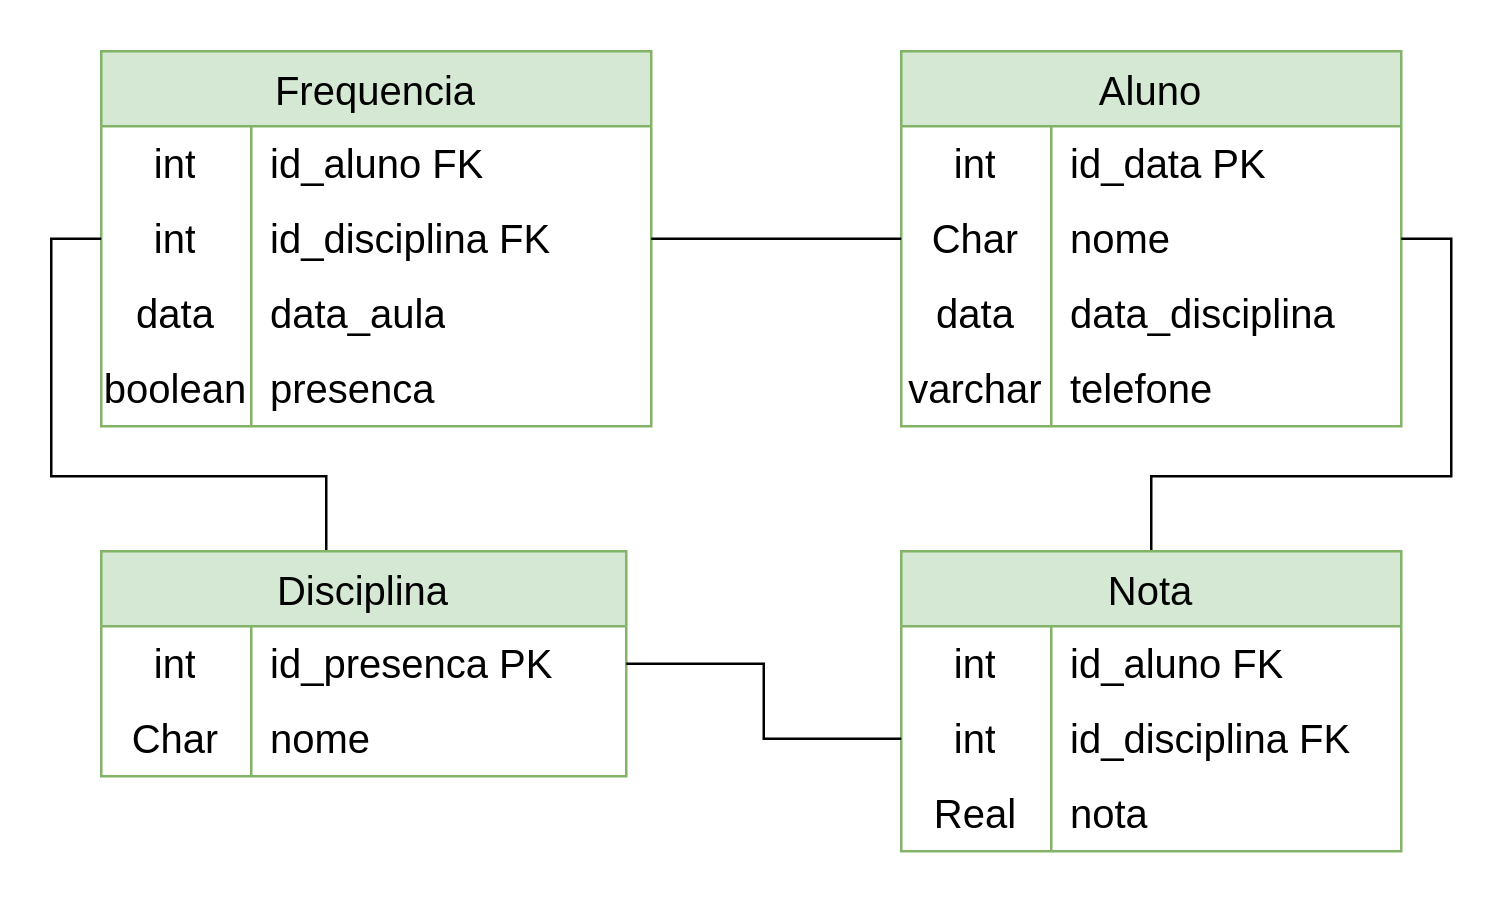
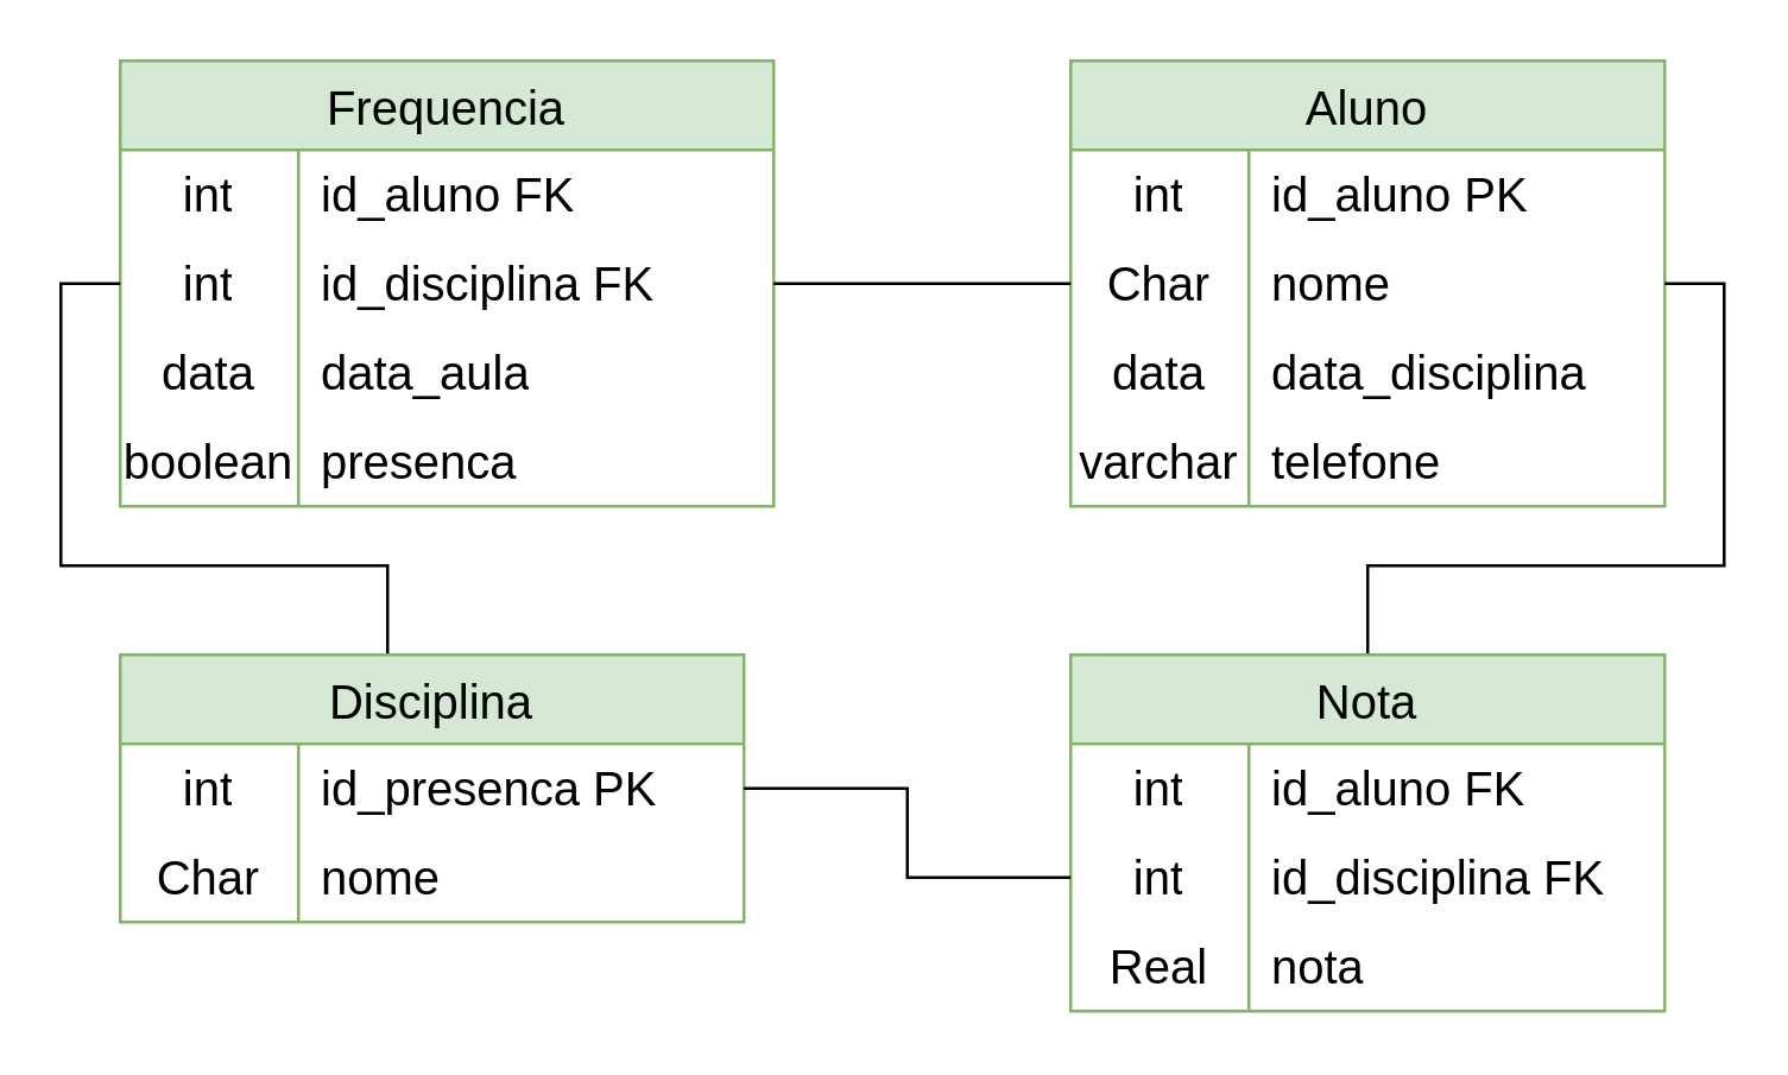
  <mxCell id="0" />
  <mxCell id="1" parent="0" />
  <mxCell id="2" value="Frequencia" style="shape=table;startSize=30;container=1;collapsible=0;childLayout=tableLayout;fixedRows=1;rowLines=0;fontStyle=0;strokeColor=#82b366;fontSize=16;swimlaneFillColor=default;fillColor=#d5e8d4;" vertex="1" parent="1"><mxGeometry x="40" y="20" width="220" height="150" as="geometry" /></mxCell>
  <mxCell id="3" value="" style="shape=tableRow;horizontal=0;startSize=0;swimlaneHead=0;swimlaneBody=0;top=0;left=0;bottom=0;right=0;collapsible=0;dropTarget=0;fillColor=none;points=[[0,0.5],[1,0.5]];portConstraint=eastwest;strokeColor=inherit;fontSize=16;" vertex="1" parent="2"><mxGeometry y="30" width="220" height="30" as="geometry" /></mxCell>
  <mxCell id="4" value="int" style="shape=partialRectangle;html=1;whiteSpace=wrap;connectable=0;fillColor=none;top=0;left=0;bottom=0;right=0;overflow=hidden;pointerEvents=1;strokeColor=inherit;fontSize=16;" vertex="1" parent="3"><mxGeometry width="60" height="30" as="geometry"><mxRectangle width="60" height="30" as="alternateBounds" /></mxGeometry></mxCell>
  <mxCell id="5" value="id_aluno FK" style="shape=partialRectangle;html=1;whiteSpace=wrap;connectable=0;fillColor=none;top=0;left=0;bottom=0;right=0;align=left;spacingLeft=6;overflow=hidden;strokeColor=inherit;fontSize=16;" vertex="1" parent="3"><mxGeometry x="60" width="160" height="30" as="geometry"><mxRectangle width="160" height="30" as="alternateBounds" /></mxGeometry></mxCell>
  <mxCell id="6" value="" style="shape=tableRow;horizontal=0;startSize=0;swimlaneHead=0;swimlaneBody=0;top=0;left=0;bottom=0;right=0;collapsible=0;dropTarget=0;fillColor=none;points=[[0,0.5],[1,0.5]];portConstraint=eastwest;strokeColor=inherit;fontSize=16;" vertex="1" parent="2"><mxGeometry y="60" width="220" height="30" as="geometry" /></mxCell>
  <mxCell id="7" value="int" style="shape=partialRectangle;html=1;whiteSpace=wrap;connectable=0;fillColor=none;top=0;left=0;bottom=0;right=0;overflow=hidden;strokeColor=inherit;fontSize=16;" vertex="1" parent="6"><mxGeometry width="60" height="30" as="geometry"><mxRectangle width="60" height="30" as="alternateBounds" /></mxGeometry></mxCell>
  <mxCell id="8" value="id_disciplina FK" style="shape=partialRectangle;html=1;whiteSpace=wrap;connectable=0;fillColor=none;top=0;left=0;bottom=0;right=0;align=left;spacingLeft=6;overflow=hidden;strokeColor=inherit;fontSize=16;" vertex="1" parent="6"><mxGeometry x="60" width="160" height="30" as="geometry"><mxRectangle width="160" height="30" as="alternateBounds" /></mxGeometry></mxCell>
  <mxCell id="9" value="" style="shape=tableRow;horizontal=0;startSize=0;swimlaneHead=0;swimlaneBody=0;top=0;left=0;bottom=0;right=0;collapsible=0;dropTarget=0;fillColor=none;points=[[0,0.5],[1,0.5]];portConstraint=eastwest;strokeColor=inherit;fontSize=16;" vertex="1" parent="2"><mxGeometry y="90" width="220" height="30" as="geometry" /></mxCell>
  <mxCell id="10" value="data" style="shape=partialRectangle;html=1;whiteSpace=wrap;connectable=0;fillColor=none;top=0;left=0;bottom=0;right=0;overflow=hidden;strokeColor=inherit;fontSize=16;" vertex="1" parent="9"><mxGeometry width="60" height="30" as="geometry"><mxRectangle width="60" height="30" as="alternateBounds" /></mxGeometry></mxCell>
  <mxCell id="11" value="data_aula" style="shape=partialRectangle;html=1;whiteSpace=wrap;connectable=0;fillColor=none;top=0;left=0;bottom=0;right=0;align=left;spacingLeft=6;overflow=hidden;strokeColor=inherit;fontSize=16;" vertex="1" parent="9"><mxGeometry x="60" width="160" height="30" as="geometry"><mxRectangle width="160" height="30" as="alternateBounds" /></mxGeometry></mxCell>
  <mxCell id="12" value="" style="shape=tableRow;horizontal=0;startSize=0;swimlaneHead=0;swimlaneBody=0;top=0;left=0;bottom=0;right=0;collapsible=0;dropTarget=0;fillColor=none;points=[[0,0.5],[1,0.5]];portConstraint=eastwest;strokeColor=inherit;fontSize=16;" vertex="1" parent="2"><mxGeometry y="120" width="220" height="30" as="geometry" /></mxCell>
  <mxCell id="13" value="boolean" style="shape=partialRectangle;html=1;whiteSpace=wrap;connectable=0;fillColor=none;top=0;left=0;bottom=0;right=0;overflow=hidden;strokeColor=inherit;fontSize=16;" vertex="1" parent="12"><mxGeometry width="60" height="30" as="geometry"><mxRectangle width="60" height="30" as="alternateBounds" /></mxGeometry></mxCell>
  <mxCell id="14" value="presenca" style="shape=partialRectangle;html=1;whiteSpace=wrap;connectable=0;fillColor=none;top=0;left=0;bottom=0;right=0;align=left;spacingLeft=6;overflow=hidden;strokeColor=inherit;fontSize=16;" vertex="1" parent="12"><mxGeometry x="60" width="160" height="30" as="geometry"><mxRectangle width="160" height="30" as="alternateBounds" /></mxGeometry></mxCell>
  <mxCell id="15" style="edgeStyle=orthogonalEdgeStyle;rounded=0;orthogonalLoop=1;jettySize=auto;html=1;exitX=0.5;exitY=0;exitDx=0;exitDy=0;entryX=0;entryY=0.5;entryDx=0;entryDy=0;endArrow=none;endFill=0;" edge="1" parent="1" source="16" target="6"><mxGeometry relative="1" as="geometry"><Array as="points"><mxPoint x="130" y="190" /><mxPoint x="20" y="190" /><mxPoint x="20" y="95" /></Array></mxGeometry></mxCell>
  <mxCell id="16" value="Disciplina" style="shape=table;startSize=30;container=1;collapsible=0;childLayout=tableLayout;fixedRows=1;rowLines=0;fontStyle=0;strokeColor=#82b366;fontSize=16;swimlaneFillColor=default;fillColor=#d5e8d4;" vertex="1" parent="1"><mxGeometry x="40" y="220" width="210" height="90" as="geometry" /></mxCell>
  <mxCell id="17" value="" style="shape=tableRow;horizontal=0;startSize=0;swimlaneHead=0;swimlaneBody=0;top=0;left=0;bottom=0;right=0;collapsible=0;dropTarget=0;fillColor=none;points=[[0,0.5],[1,0.5]];portConstraint=eastwest;strokeColor=inherit;fontSize=16;" vertex="1" parent="16"><mxGeometry y="30" width="210" height="30" as="geometry" /></mxCell>
  <mxCell id="18" value="int" style="shape=partialRectangle;html=1;whiteSpace=wrap;connectable=0;fillColor=none;top=0;left=0;bottom=0;right=0;overflow=hidden;pointerEvents=1;strokeColor=inherit;fontSize=16;" vertex="1" parent="17"><mxGeometry width="60" height="30" as="geometry"><mxRectangle width="60" height="30" as="alternateBounds" /></mxGeometry></mxCell>
  <mxCell id="19" value="id_presenca PK" style="shape=partialRectangle;html=1;whiteSpace=wrap;connectable=0;fillColor=none;top=0;left=0;bottom=0;right=0;align=left;spacingLeft=6;overflow=hidden;strokeColor=inherit;fontSize=16;" vertex="1" parent="17"><mxGeometry x="60" width="150" height="30" as="geometry"><mxRectangle width="150" height="30" as="alternateBounds" /></mxGeometry></mxCell>
  <mxCell id="20" value="" style="shape=tableRow;horizontal=0;startSize=0;swimlaneHead=0;swimlaneBody=0;top=0;left=0;bottom=0;right=0;collapsible=0;dropTarget=0;fillColor=none;points=[[0,0.5],[1,0.5]];portConstraint=eastwest;strokeColor=inherit;fontSize=16;" vertex="1" parent="16"><mxGeometry y="60" width="210" height="30" as="geometry" /></mxCell>
  <mxCell id="21" value="Char" style="shape=partialRectangle;html=1;whiteSpace=wrap;connectable=0;fillColor=none;top=0;left=0;bottom=0;right=0;overflow=hidden;strokeColor=inherit;fontSize=16;" vertex="1" parent="20"><mxGeometry width="60" height="30" as="geometry"><mxRectangle width="60" height="30" as="alternateBounds" /></mxGeometry></mxCell>
  <mxCell id="22" value="nome" style="shape=partialRectangle;html=1;whiteSpace=wrap;connectable=0;fillColor=none;top=0;left=0;bottom=0;right=0;align=left;spacingLeft=6;overflow=hidden;strokeColor=inherit;fontSize=16;" vertex="1" parent="20"><mxGeometry x="60" width="150" height="30" as="geometry"><mxRectangle width="150" height="30" as="alternateBounds" /></mxGeometry></mxCell>
  <mxCell id="23" value="Aluno" style="shape=table;startSize=30;container=1;collapsible=0;childLayout=tableLayout;fixedRows=1;rowLines=0;fontStyle=0;strokeColor=#82b366;fontSize=16;swimlaneFillColor=default;fillColor=#d5e8d4;" vertex="1" parent="1"><mxGeometry x="360" y="20" width="200" height="150" as="geometry" /></mxCell>
  <mxCell id="24" value="" style="shape=tableRow;horizontal=0;startSize=0;swimlaneHead=0;swimlaneBody=0;top=0;left=0;bottom=0;right=0;collapsible=0;dropTarget=0;fillColor=none;points=[[0,0.5],[1,0.5]];portConstraint=eastwest;strokeColor=inherit;fontSize=16;" vertex="1" parent="23"><mxGeometry y="30" width="200" height="30" as="geometry" /></mxCell>
  <mxCell id="25" value="int" style="shape=partialRectangle;html=1;whiteSpace=wrap;connectable=0;fillColor=none;top=0;left=0;bottom=0;right=0;overflow=hidden;pointerEvents=1;strokeColor=inherit;fontSize=16;" vertex="1" parent="24"><mxGeometry width="60" height="30" as="geometry"><mxRectangle width="60" height="30" as="alternateBounds" /></mxGeometry></mxCell>
- <mxCell id="26" value="id_data PK" style="shape=partialRectangle;html=1;whiteSpace=wrap;connectable=0;fillColor=none;top=0;left=0;bottom=0;right=0;align=left;spacingLeft=6;overflow=hidden;strokeColor=inherit;fontSize=16;" vertex="1" parent="24"><mxGeometry x="60" width="140" height="30" as="geometry"><mxRectangle width="140" height="30" as="alternateBounds" /></mxGeometry></mxCell>
+ <mxCell id="26" value="id_aluno PK" style="shape=partialRectangle;html=1;whiteSpace=wrap;connectable=0;fillColor=none;top=0;left=0;bottom=0;right=0;align=left;spacingLeft=6;overflow=hidden;strokeColor=inherit;fontSize=16;" vertex="1" parent="24"><mxGeometry x="60" width="140" height="30" as="geometry"><mxRectangle width="140" height="30" as="alternateBounds" /></mxGeometry></mxCell>
  <mxCell id="27" value="" style="shape=tableRow;horizontal=0;startSize=0;swimlaneHead=0;swimlaneBody=0;top=0;left=0;bottom=0;right=0;collapsible=0;dropTarget=0;fillColor=none;points=[[0,0.5],[1,0.5]];portConstraint=eastwest;strokeColor=inherit;fontSize=16;" vertex="1" parent="23"><mxGeometry y="60" width="200" height="30" as="geometry" /></mxCell>
  <mxCell id="28" value="Char" style="shape=partialRectangle;html=1;whiteSpace=wrap;connectable=0;fillColor=none;top=0;left=0;bottom=0;right=0;overflow=hidden;strokeColor=inherit;fontSize=16;" vertex="1" parent="27"><mxGeometry width="60" height="30" as="geometry"><mxRectangle width="60" height="30" as="alternateBounds" /></mxGeometry></mxCell>
  <mxCell id="29" value="nome" style="shape=partialRectangle;html=1;whiteSpace=wrap;connectable=0;fillColor=none;top=0;left=0;bottom=0;right=0;align=left;spacingLeft=6;overflow=hidden;strokeColor=inherit;fontSize=16;" vertex="1" parent="27"><mxGeometry x="60" width="140" height="30" as="geometry"><mxRectangle width="140" height="30" as="alternateBounds" /></mxGeometry></mxCell>
  <mxCell id="30" value="" style="shape=tableRow;horizontal=0;startSize=0;swimlaneHead=0;swimlaneBody=0;top=0;left=0;bottom=0;right=0;collapsible=0;dropTarget=0;fillColor=none;points=[[0,0.5],[1,0.5]];portConstraint=eastwest;strokeColor=inherit;fontSize=16;" vertex="1" parent="23"><mxGeometry y="90" width="200" height="30" as="geometry" /></mxCell>
  <mxCell id="31" value="data" style="shape=partialRectangle;html=1;whiteSpace=wrap;connectable=0;fillColor=none;top=0;left=0;bottom=0;right=0;overflow=hidden;strokeColor=inherit;fontSize=16;" vertex="1" parent="30"><mxGeometry width="60" height="30" as="geometry"><mxRectangle width="60" height="30" as="alternateBounds" /></mxGeometry></mxCell>
  <mxCell id="32" value="data_disciplina" style="shape=partialRectangle;html=1;whiteSpace=wrap;connectable=0;fillColor=none;top=0;left=0;bottom=0;right=0;align=left;spacingLeft=6;overflow=hidden;strokeColor=inherit;fontSize=16;" vertex="1" parent="30"><mxGeometry x="60" width="140" height="30" as="geometry"><mxRectangle width="140" height="30" as="alternateBounds" /></mxGeometry></mxCell>
  <mxCell id="33" value="" style="shape=tableRow;horizontal=0;startSize=0;swimlaneHead=0;swimlaneBody=0;top=0;left=0;bottom=0;right=0;collapsible=0;dropTarget=0;fillColor=none;points=[[0,0.5],[1,0.5]];portConstraint=eastwest;strokeColor=inherit;fontSize=16;" vertex="1" parent="23"><mxGeometry y="120" width="200" height="30" as="geometry" /></mxCell>
  <mxCell id="34" value="varchar" style="shape=partialRectangle;html=1;whiteSpace=wrap;connectable=0;fillColor=none;top=0;left=0;bottom=0;right=0;overflow=hidden;strokeColor=inherit;fontSize=16;" vertex="1" parent="33"><mxGeometry width="60" height="30" as="geometry"><mxRectangle width="60" height="30" as="alternateBounds" /></mxGeometry></mxCell>
  <mxCell id="35" value="telefone" style="shape=partialRectangle;html=1;whiteSpace=wrap;connectable=0;fillColor=none;top=0;left=0;bottom=0;right=0;align=left;spacingLeft=6;overflow=hidden;strokeColor=inherit;fontSize=16;" vertex="1" parent="33"><mxGeometry x="60" width="140" height="30" as="geometry"><mxRectangle width="140" height="30" as="alternateBounds" /></mxGeometry></mxCell>
  <mxCell id="36" style="rounded=0;orthogonalLoop=1;jettySize=auto;html=1;exitX=0.5;exitY=0;exitDx=0;exitDy=0;entryX=1;entryY=0.5;entryDx=0;entryDy=0;strokeColor=default;endArrow=none;endFill=0;edgeStyle=orthogonalEdgeStyle;" edge="1" parent="1" source="37" target="27"><mxGeometry relative="1" as="geometry"><Array as="points"><mxPoint x="460" y="190" /><mxPoint x="580" y="190" /><mxPoint x="580" y="95" /></Array></mxGeometry></mxCell>
  <mxCell id="37" value="Nota" style="shape=table;startSize=30;container=1;collapsible=0;childLayout=tableLayout;fixedRows=1;rowLines=0;fontStyle=0;strokeColor=#82b366;fontSize=16;swimlaneFillColor=default;fillColor=#d5e8d4;" vertex="1" parent="1"><mxGeometry x="360" y="220" width="200" height="120" as="geometry" /></mxCell>
  <mxCell id="38" value="" style="shape=tableRow;horizontal=0;startSize=0;swimlaneHead=0;swimlaneBody=0;top=0;left=0;bottom=0;right=0;collapsible=0;dropTarget=0;fillColor=none;points=[[0,0.5],[1,0.5]];portConstraint=eastwest;strokeColor=inherit;fontSize=16;" vertex="1" parent="37"><mxGeometry y="30" width="200" height="30" as="geometry" /></mxCell>
  <mxCell id="39" value="int" style="shape=partialRectangle;html=1;whiteSpace=wrap;connectable=0;fillColor=none;top=0;left=0;bottom=0;right=0;overflow=hidden;pointerEvents=1;strokeColor=inherit;fontSize=16;" vertex="1" parent="38"><mxGeometry width="60" height="30" as="geometry"><mxRectangle width="60" height="30" as="alternateBounds" /></mxGeometry></mxCell>
  <mxCell id="40" value="id_aluno FK" style="shape=partialRectangle;html=1;whiteSpace=wrap;connectable=0;fillColor=none;top=0;left=0;bottom=0;right=0;align=left;spacingLeft=6;overflow=hidden;strokeColor=inherit;fontSize=16;" vertex="1" parent="38"><mxGeometry x="60" width="140" height="30" as="geometry"><mxRectangle width="140" height="30" as="alternateBounds" /></mxGeometry></mxCell>
  <mxCell id="41" value="" style="shape=tableRow;horizontal=0;startSize=0;swimlaneHead=0;swimlaneBody=0;top=0;left=0;bottom=0;right=0;collapsible=0;dropTarget=0;fillColor=none;points=[[0,0.5],[1,0.5]];portConstraint=eastwest;strokeColor=inherit;fontSize=16;" vertex="1" parent="37"><mxGeometry y="60" width="200" height="30" as="geometry" /></mxCell>
  <mxCell id="42" value="int" style="shape=partialRectangle;html=1;whiteSpace=wrap;connectable=0;fillColor=none;top=0;left=0;bottom=0;right=0;overflow=hidden;strokeColor=inherit;fontSize=16;" vertex="1" parent="41"><mxGeometry width="60" height="30" as="geometry"><mxRectangle width="60" height="30" as="alternateBounds" /></mxGeometry></mxCell>
  <mxCell id="43" value="id_disciplina FK" style="shape=partialRectangle;html=1;whiteSpace=wrap;connectable=0;fillColor=none;top=0;left=0;bottom=0;right=0;align=left;spacingLeft=6;overflow=hidden;strokeColor=inherit;fontSize=16;" vertex="1" parent="41"><mxGeometry x="60" width="140" height="30" as="geometry"><mxRectangle width="140" height="30" as="alternateBounds" /></mxGeometry></mxCell>
  <mxCell id="44" value="" style="shape=tableRow;horizontal=0;startSize=0;swimlaneHead=0;swimlaneBody=0;top=0;left=0;bottom=0;right=0;collapsible=0;dropTarget=0;fillColor=none;points=[[0,0.5],[1,0.5]];portConstraint=eastwest;strokeColor=inherit;fontSize=16;" vertex="1" parent="37"><mxGeometry y="90" width="200" height="30" as="geometry" /></mxCell>
  <mxCell id="45" value="Real" style="shape=partialRectangle;html=1;whiteSpace=wrap;connectable=0;fillColor=none;top=0;left=0;bottom=0;right=0;overflow=hidden;strokeColor=inherit;fontSize=16;" vertex="1" parent="44"><mxGeometry width="60" height="30" as="geometry"><mxRectangle width="60" height="30" as="alternateBounds" /></mxGeometry></mxCell>
  <mxCell id="46" value="nota" style="shape=partialRectangle;html=1;whiteSpace=wrap;connectable=0;fillColor=none;top=0;left=0;bottom=0;right=0;align=left;spacingLeft=6;overflow=hidden;strokeColor=inherit;fontSize=16;" vertex="1" parent="44"><mxGeometry x="60" width="140" height="30" as="geometry"><mxRectangle width="140" height="30" as="alternateBounds" /></mxGeometry></mxCell>
  <mxCell id="47" style="edgeStyle=orthogonalEdgeStyle;rounded=0;orthogonalLoop=1;jettySize=auto;html=1;exitX=1;exitY=0.5;exitDx=0;exitDy=0;entryX=0;entryY=0.5;entryDx=0;entryDy=0;endArrow=none;endFill=0;" edge="1" parent="1" source="17" target="41"><mxGeometry relative="1" as="geometry" /></mxCell>
  <mxCell id="48" style="edgeStyle=orthogonalEdgeStyle;rounded=0;orthogonalLoop=1;jettySize=auto;html=1;exitX=1;exitY=0.5;exitDx=0;exitDy=0;entryX=0;entryY=0.5;entryDx=0;entryDy=0;endArrow=none;endFill=0;" edge="1" parent="1" source="6" target="27"><mxGeometry relative="1" as="geometry" /></mxCell>
